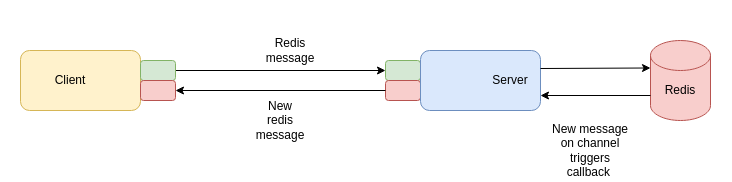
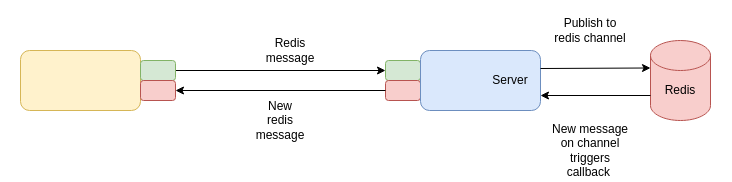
  <mxCell id="0" />
  <mxCell id="1" parent="0" />
  <mxCell id="2" value="" style="rounded=1;whiteSpace=wrap;html=1;fillColor=#fff2cc;strokeColor=#d6b656;" vertex="1" parent="1"><mxGeometry x="20" y="50" width="120" height="60" as="geometry" /></mxCell>
  <mxCell id="3" value="" style="shape=cylinder3;whiteSpace=wrap;html=1;boundedLbl=1;backgroundOutline=1;size=15;fillColor=#f8cecc;strokeColor=#b85450;" vertex="1" parent="1"><mxGeometry x="650" y="40" width="60" height="80" as="geometry" /></mxCell>
  <mxCell id="4" value="" style="rounded=1;whiteSpace=wrap;html=1;fillColor=#d5e8d4;strokeColor=#82b366;" vertex="1" parent="1"><mxGeometry x="385" y="60" width="35" height="20" as="geometry" /></mxCell>
  <mxCell id="5" value="" style="rounded=1;whiteSpace=wrap;html=1;fillColor=#f8cecc;strokeColor=#b85450;" vertex="1" parent="1"><mxGeometry x="385" y="80" width="35" height="20" as="geometry" /></mxCell>
  <mxCell id="6" value="" style="rounded=1;whiteSpace=wrap;html=1;fillColor=#dae8fc;strokeColor=#6c8ebf;" vertex="1" parent="1"><mxGeometry x="420" y="50" width="120" height="60" as="geometry" /></mxCell>
  <mxCell id="7" value="" style="endArrow=classic;html=1;entryX=0;entryY=0.5;entryDx=0;entryDy=0;exitX=1;exitY=0.5;exitDx=0;exitDy=0;" edge="1" parent="1" source="11" target="4"><mxGeometry width="50" height="50" relative="1" as="geometry"><mxPoint x="250" y="70" as="sourcePoint" /><mxPoint x="420" y="190" as="targetPoint" /></mxGeometry></mxCell>
  <mxCell id="8" value="" style="endArrow=classic;html=1;entryX=0;entryY=0;entryDx=0;entryDy=27.5;entryPerimeter=0;" edge="1" parent="1" target="3"><mxGeometry width="50" height="50" relative="1" as="geometry"><mxPoint x="540" y="68" as="sourcePoint" /><mxPoint x="420" y="190" as="targetPoint" /></mxGeometry></mxCell>
  <mxCell id="9" value="" style="endArrow=classic;html=1;entryX=1;entryY=0.75;entryDx=0;entryDy=0;" edge="1" parent="1" target="6"><mxGeometry width="50" height="50" relative="1" as="geometry"><mxPoint x="650" y="95" as="sourcePoint" /><mxPoint x="420" y="190" as="targetPoint" /></mxGeometry></mxCell>
  <mxCell id="10" value="" style="endArrow=classic;html=1;exitX=0;exitY=0.5;exitDx=0;exitDy=0;entryX=1;entryY=0.5;entryDx=0;entryDy=0;" edge="1" parent="1" source="5" target="12"><mxGeometry width="50" height="50" relative="1" as="geometry"><mxPoint x="370" y="240" as="sourcePoint" /><mxPoint x="180" y="88" as="targetPoint" /></mxGeometry></mxCell>
  <mxCell id="11" value="" style="rounded=1;whiteSpace=wrap;html=1;fillColor=#d5e8d4;strokeColor=#82b366;" vertex="1" parent="1"><mxGeometry x="140" y="60" width="35" height="20" as="geometry" /></mxCell>
  <mxCell id="12" value="" style="rounded=1;whiteSpace=wrap;html=1;fillColor=#f8cecc;strokeColor=#b85450;" vertex="1" parent="1"><mxGeometry x="140" y="80" width="35" height="20" as="geometry" /></mxCell>
  <mxCell id="13" value="Server" style="text;html=1;strokeColor=none;fillColor=none;align=center;verticalAlign=middle;whiteSpace=wrap;rounded=0;" vertex="1" parent="1"><mxGeometry x="490" y="70" width="40" height="20" as="geometry" /></mxCell>
- <mxCell id="14" value="Client" style="text;html=1;strokeColor=none;fillColor=none;align=center;verticalAlign=middle;whiteSpace=wrap;rounded=0;" vertex="1" parent="1"><mxGeometry x="50" y="70" width="40" height="20" as="geometry" /></mxCell>
  <mxCell id="15" value="Redis" style="text;html=1;strokeColor=none;fillColor=none;align=center;verticalAlign=middle;whiteSpace=wrap;rounded=0;" vertex="1" parent="1"><mxGeometry x="660" y="80" width="40" height="20" as="geometry" /></mxCell>
  <mxCell id="16" value="Redis message" style="text;html=1;strokeColor=none;fillColor=none;align=center;verticalAlign=middle;whiteSpace=wrap;rounded=0;" vertex="1" parent="1"><mxGeometry x="270" y="40" width="40" height="20" as="geometry" /></mxCell>
+ <mxCell id="17" value="Publish to redis channel" style="text;html=1;strokeColor=none;fillColor=none;align=center;verticalAlign=middle;whiteSpace=wrap;rounded=0;" vertex="1" parent="1"><mxGeometry x="550" y="20" width="80" height="20" as="geometry" /></mxCell>
  <mxCell id="18" value="New message on channel triggers callback&amp;nbsp;" style="text;html=1;strokeColor=none;fillColor=none;align=center;verticalAlign=middle;whiteSpace=wrap;rounded=0;" vertex="1" parent="1"><mxGeometry x="550" y="140" width="80" height="20" as="geometry" /></mxCell>
  <mxCell id="19" value="New redis message" style="text;html=1;strokeColor=none;fillColor=none;align=center;verticalAlign=middle;whiteSpace=wrap;rounded=0;" vertex="1" parent="1"><mxGeometry x="260" y="110" width="40" height="20" as="geometry" /></mxCell>
